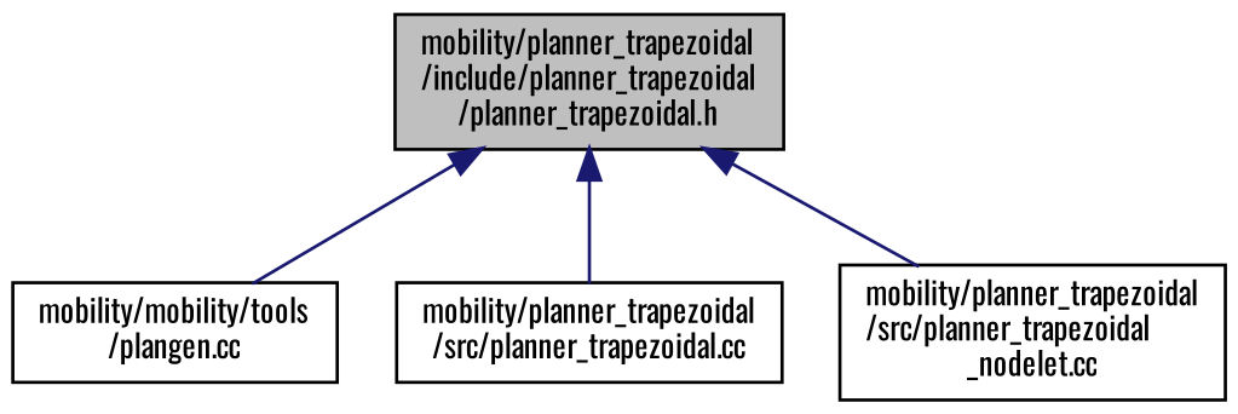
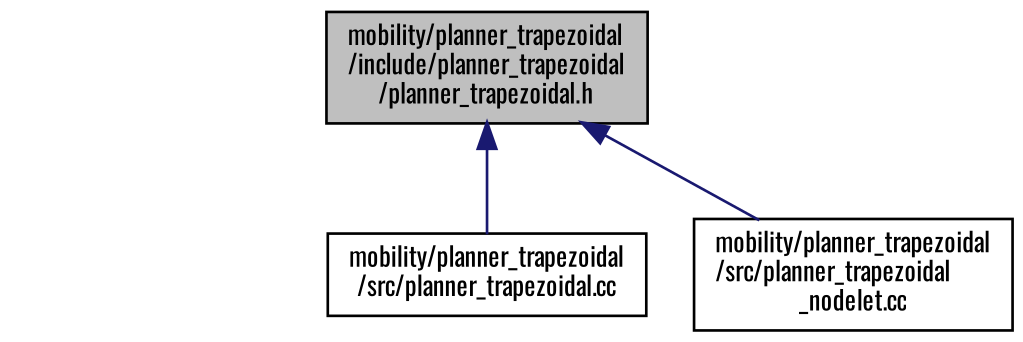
  digraph {
    fontname=Oswald
    node [color=black fillcolor=white fontname=Oswald fontsize=10 shape=record style=filled]
    edge [color=midnightblue dir=back fontname=Oswald fontsize=10 labelfontname=Helvetica labelfontsize=10 style=solid]
    n1 [fillcolor=grey75 fontcolor=black height=0.2 label="mobility/planner_trapezoidal\l/include/planner_trapezoidal\l/planner_trapezoidal.h" width=0.4]
-   n2 [height=0.2 label="mobility/mobility/tools\l/plangen.cc" width=0.4]
    n3 [height=0.2 label="mobility/planner_trapezoidal\l/src/planner_trapezoidal.cc" width=0.4]
    n4 [height=0.2 label="mobility/planner_trapezoidal\l/src/planner_trapezoidal\l_nodelet.cc" width=0.4]
-   n1 -> n2
    n1 -> n3
    n1 -> n4
  }
